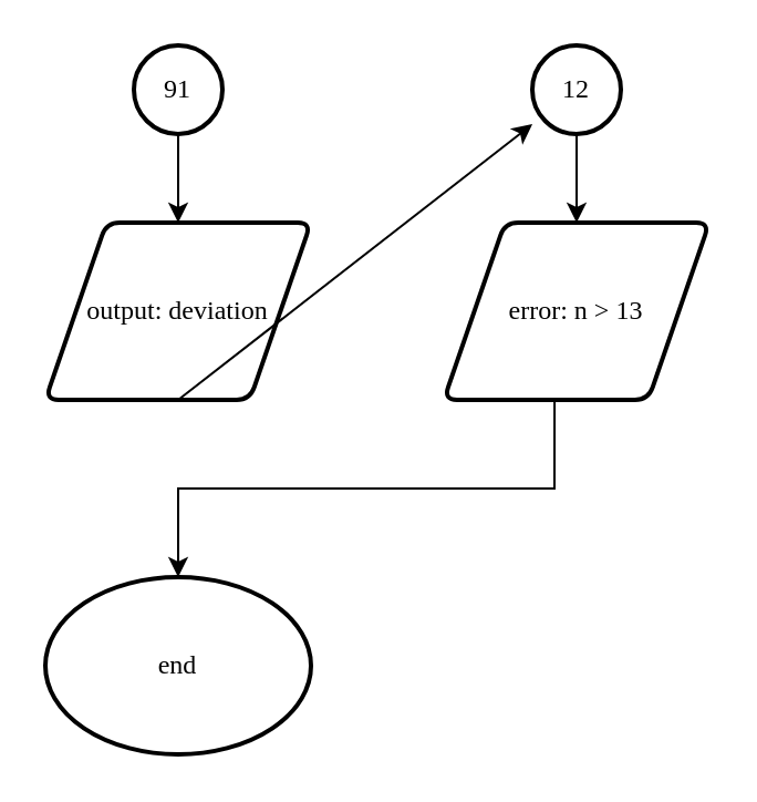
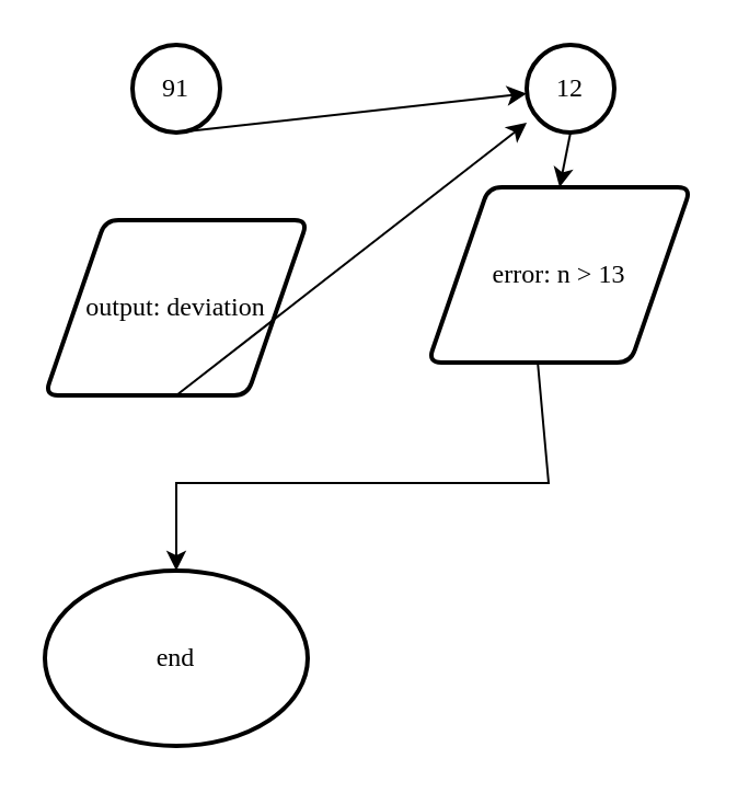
  <mxCell id="0" />
  <mxCell id="1" parent="0" />
  <mxCell id="2" value="91" style="strokeWidth=2;html=1;shape=mxgraph.flowchart.start_2;whiteSpace=wrap;fontFamily=Times New Roman;fontSize=12;" parent="1" vertex="1"><mxGeometry x="60" y="20" width="40" height="40" as="geometry" /></mxCell>
- <mxCell id="3" value="" style="endArrow=classic;html=1;rounded=0;exitX=0.5;exitY=1;exitDx=0;exitDy=0;exitPerimeter=0;entryX=0.5;entryY=0;entryDx=0;entryDy=0;fontFamily=Times New Roman;fontSize=12;" parent="1" source="2" target="4" edge="1"><mxGeometry width="50" height="50" relative="1" as="geometry"><mxPoint x="-190" y="830" as="sourcePoint" /><mxPoint x="80" y="110" as="targetPoint" /></mxGeometry></mxCell>
+ <mxCell id="3" value="" style="endArrow=classic;html=1;rounded=0;exitX=0.5;exitY=1;exitDx=0;exitDy=0;exitPerimeter=0;fontFamily=Times New Roman;fontSize=12;" parent="1" source="2" target="7" edge="1"><mxGeometry width="50" height="50" relative="1" as="geometry"><mxPoint x="-190" y="830" as="sourcePoint" /><mxPoint x="80" y="110" as="targetPoint" /></mxGeometry></mxCell>
  <mxCell id="4" value="output:&amp;nbsp;deviation" style="shape=parallelogram;html=1;strokeWidth=2;perimeter=parallelogramPerimeter;whiteSpace=wrap;rounded=1;arcSize=12;size=0.23;fontFamily=Times New Roman;fontSize=12;" parent="1" vertex="1"><mxGeometry x="20" y="100" width="120" height="80" as="geometry" /></mxCell>
  <mxCell id="5" value="end" style="strokeWidth=2;html=1;shape=mxgraph.flowchart.start_1;whiteSpace=wrap;fontFamily=Times New Roman;fontSize=12;" parent="1" vertex="1"><mxGeometry x="20" y="260" width="120" height="80" as="geometry" /></mxCell>
  <mxCell id="6" value="" style="endArrow=classic;html=1;rounded=0;exitX=0.5;exitY=1;exitDx=0;exitDy=0;fontFamily=Times New Roman;fontSize=12;" parent="1" source="4" target="7" edge="1"><mxGeometry width="50" height="50" relative="1" as="geometry"><mxPoint x="40" y="100" as="sourcePoint" /><mxPoint x="90" y="50" as="targetPoint" /></mxGeometry></mxCell>
  <mxCell id="7" value="12" style="strokeWidth=2;html=1;shape=mxgraph.flowchart.start_2;whiteSpace=wrap;fontFamily=Times New Roman;fontSize=12;" parent="1" vertex="1"><mxGeometry x="240" y="20" width="40" height="40" as="geometry" /></mxCell>
  <mxCell id="8" value="" style="endArrow=classic;html=1;rounded=0;entryX=0.5;entryY=0;entryDx=0;entryDy=0;entryPerimeter=0;exitX=0.417;exitY=1;exitDx=0;exitDy=0;exitPerimeter=0;fontFamily=Times New Roman;fontSize=12;" parent="1" source="9" target="5" edge="1"><mxGeometry width="50" height="50" relative="1" as="geometry"><mxPoint x="260" y="180" as="sourcePoint" /><mxPoint x="-820" y="520" as="targetPoint" /><Array as="points"><mxPoint x="250" y="220" /><mxPoint x="80" y="220" /></Array></mxGeometry></mxCell>
- <mxCell id="9" value="error: n &amp;gt; 13" style="shape=parallelogram;html=1;strokeWidth=2;perimeter=parallelogramPerimeter;whiteSpace=wrap;rounded=1;arcSize=12;size=0.23;fontFamily=Times New Roman;fontSize=12;" parent="1" vertex="1"><mxGeometry x="200" y="100" width="120" height="80" as="geometry" /></mxCell>
+ <mxCell id="9" value="error: n &amp;gt; 13" style="shape=parallelogram;html=1;strokeWidth=2;perimeter=parallelogramPerimeter;whiteSpace=wrap;rounded=1;arcSize=12;size=0.23;fontFamily=Times New Roman;fontSize=12;" parent="1" vertex="1"><mxGeometry x="195" y="85" width="120" height="80" as="geometry" /></mxCell>
  <mxCell id="10" value="" style="endArrow=classic;html=1;rounded=0;exitX=0.5;exitY=1;exitDx=0;exitDy=0;exitPerimeter=0;entryX=0.5;entryY=0;entryDx=0;entryDy=0;fontFamily=Times New Roman;fontSize=12;" parent="1" source="7" target="9" edge="1"><mxGeometry width="50" height="50" relative="1" as="geometry"><mxPoint x="90" y="70" as="sourcePoint" /><mxPoint x="90" y="110" as="targetPoint" /></mxGeometry></mxCell>
